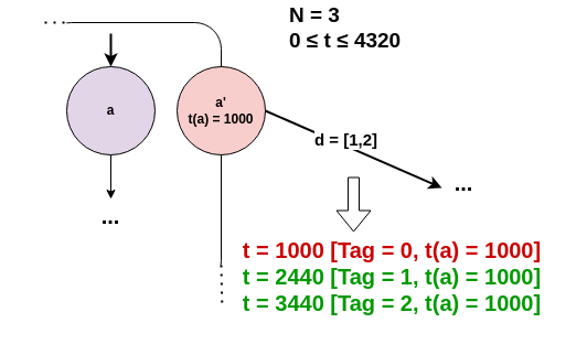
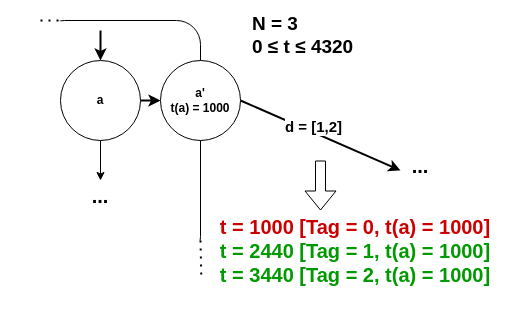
  <mxCell id="0" />
  <mxCell id="1" parent="0" />
  <mxCell id="2" value="" style="rounded=1;whiteSpace=wrap;html=1;movable=1;resizable=1;rotatable=1;deletable=1;editable=1;locked=0;connectable=1;" parent="1" vertex="1"><mxGeometry x="40" y="20" width="160" height="240" as="geometry" /></mxCell>
- <mxCell id="3" value="a'&lt;br&gt;t(a) = 1000" style="ellipse;whiteSpace=wrap;html=1;aspect=fixed;fontStyle=1;fillColor=#f8cecc;" parent="1" vertex="1"><mxGeometry x="160" y="60" width="80" height="80" as="geometry" /></mxCell>
+ <mxCell id="3" value="a'&lt;br&gt;t(a) = 1000" style="ellipse;whiteSpace=wrap;html=1;aspect=fixed;fontStyle=1" parent="1" vertex="1"><mxGeometry x="160" y="60" width="80" height="80" as="geometry" /></mxCell>
  <mxCell id="4" value="" style="rounded=0;whiteSpace=wrap;html=1;strokeColor=none;" parent="1" vertex="1"><mxGeometry x="20" y="20" width="40" height="240" as="geometry" /></mxCell>
  <mxCell id="5" value="" style="endArrow=none;dashed=1;html=1;dashPattern=1 3;strokeWidth=2;rounded=0;exitX=0.5;exitY=1;exitDx=0;exitDy=0;" parent="1" edge="1"><mxGeometry width="50" height="50" relative="1" as="geometry"><mxPoint x="40" y="20" as="sourcePoint" /><mxPoint x="60" y="20" as="targetPoint" /></mxGeometry></mxCell>
  <mxCell id="6" value="" style="endArrow=classic;html=1;rounded=0;entryX=0.5;entryY=0;entryDx=0;entryDy=0;strokeWidth=2;" parent="1" target="11" edge="1"><mxGeometry width="50" height="50" relative="1" as="geometry"><mxPoint x="100" y="30" as="sourcePoint" /><mxPoint x="100" y="50" as="targetPoint" /></mxGeometry></mxCell>
+ <mxCell id="7" value="" style="endArrow=classic;html=1;rounded=0;exitX=1;exitY=0.5;exitDx=0;exitDy=0;entryX=0;entryY=0.5;entryDx=0;entryDy=0;strokeWidth=2;" parent="1" source="11" target="3" edge="1"><mxGeometry width="50" height="50" relative="1" as="geometry"><mxPoint x="240" y="40" as="sourcePoint" /><mxPoint x="290" y="-10" as="targetPoint" /></mxGeometry></mxCell>
  <mxCell id="8" value="" style="endArrow=classic;html=1;rounded=0;exitX=1;exitY=0.5;exitDx=0;exitDy=0;strokeWidth=2;" parent="1" source="3" edge="1"><mxGeometry width="50" height="50" relative="1" as="geometry"><mxPoint x="250" y="100" as="sourcePoint" /><mxPoint x="400" y="170" as="targetPoint" /></mxGeometry></mxCell>
  <mxCell id="9" value="&lt;div style=&quot;font-size: 15px;&quot;&gt;d = [1,2]&amp;nbsp;&lt;/div&gt;" style="edgeLabel;html=1;align=left;verticalAlign=middle;resizable=0;points=[];fontSize=15;fontStyle=1" parent="8" vertex="1" connectable="0"><mxGeometry x="-0.069" relative="1" as="geometry"><mxPoint x="-31" y="-7" as="offset" /></mxGeometry></mxCell>
  <mxCell id="10" value="..." style="text;html=1;strokeColor=none;fillColor=none;align=center;verticalAlign=middle;whiteSpace=wrap;rounded=0;fontStyle=1;fontSize=20;" parent="1" vertex="1"><mxGeometry x="390" y="150" width="60" height="30" as="geometry" /></mxCell>
- <mxCell id="11" value="a" style="ellipse;whiteSpace=wrap;html=1;aspect=fixed;fontStyle=1;fillColor=#e1d5e7;" parent="1" vertex="1"><mxGeometry x="60" y="60" width="80" height="80" as="geometry" /></mxCell>
+ <mxCell id="11" value="a" style="ellipse;whiteSpace=wrap;html=1;aspect=fixed;fontStyle=1" parent="1" vertex="1"><mxGeometry x="60" y="60" width="80" height="80" as="geometry" /></mxCell>
  <mxCell id="12" value="" style="endArrow=classic;html=1;rounded=0;exitX=0.5;exitY=1;exitDx=0;exitDy=0;" parent="1" source="11" edge="1"><mxGeometry width="50" height="50" relative="1" as="geometry"><mxPoint x="250" y="210" as="sourcePoint" /><mxPoint x="100" y="180" as="targetPoint" /></mxGeometry></mxCell>
  <mxCell id="13" value="..." style="text;html=1;strokeColor=none;fillColor=none;align=center;verticalAlign=middle;whiteSpace=wrap;rounded=0;fontStyle=1;fontSize=20;" parent="1" vertex="1"><mxGeometry x="70" y="180" width="60" height="30" as="geometry" /></mxCell>
  <mxCell id="14" value="" style="rounded=0;whiteSpace=wrap;html=1;strokeColor=none;" parent="1" vertex="1"><mxGeometry x="50" y="240" width="150" height="60" as="geometry" /></mxCell>
  <mxCell id="15" value="" style="endArrow=none;dashed=1;html=1;dashPattern=1 3;strokeWidth=2;rounded=0;exitX=1.005;exitY=0.567;exitDx=0;exitDy=0;exitPerimeter=0;" parent="1" source="14" edge="1"><mxGeometry width="50" height="50" relative="1" as="geometry"><mxPoint x="150" y="290" as="sourcePoint" /><mxPoint x="200" y="240" as="targetPoint" /></mxGeometry></mxCell>
  <mxCell id="16" value="&lt;font color=&quot;#cc0000&quot;&gt;t = 1000 [Tag = 0, t(a) = 1000]&lt;/font&gt;&lt;br style=&quot;font-size: 20px;&quot;&gt;&lt;font color=&quot;#009900&quot;&gt;t = 2440 [Tag = 1, t(a) = 1000]&lt;/font&gt;&lt;br style=&quot;font-size: 20px;&quot;&gt;&lt;font color=&quot;#009900&quot;&gt;t = 3440 [Tag = 2, t(a) = 1000]&lt;/font&gt;" style="text;html=1;strokeColor=none;fillColor=none;align=center;verticalAlign=middle;whiteSpace=wrap;rounded=0;fontSize=20;fontStyle=1" parent="1" vertex="1"><mxGeometry x="210" y="220" width="290" height="60" as="geometry" /></mxCell>
  <mxCell id="17" value="" style="shape=flexArrow;endArrow=classic;html=1;rounded=0;" parent="1" edge="1"><mxGeometry width="50" height="50" relative="1" as="geometry"><mxPoint x="320" y="160" as="sourcePoint" /><mxPoint x="320" y="210" as="targetPoint" /></mxGeometry></mxCell>
- <mxCell id="18" value="&lt;b style=&quot;font-size: 19px;&quot;&gt;&lt;font style=&quot;font-size: 19px;&quot;&gt;&lt;span style=&quot;font-size: 19px;&quot;&gt;N = 3&amp;nbsp; &amp;nbsp; &amp;nbsp;&lt;/span&gt;&lt;br&gt;&lt;font style=&quot;font-size: 19px;&quot;&gt;0&amp;nbsp;&lt;/font&gt;&lt;/font&gt;&lt;/b&gt;&lt;font style=&quot;font-size: 19px;&quot;&gt;&lt;b&gt;≤&lt;font style=&quot;font-size: 19px;&quot;&gt;&amp;nbsp;t&amp;nbsp;&lt;/font&gt;≤&lt;font style=&quot;font-size: 19px;&quot;&gt;&amp;nbsp;4320&lt;/font&gt;&lt;/b&gt;&lt;/font&gt;" style="text;html=1;strokeColor=none;fillColor=none;align=left;verticalAlign=middle;whiteSpace=wrap;rounded=0;" parent="1" vertex="1"><mxGeometry x="260" y="10" width="260" height="30" as="geometry" /></mxCell>
+ <mxCell id="18" value="&lt;b style=&quot;font-size: 19px;&quot;&gt;&lt;font style=&quot;font-size: 19px;&quot;&gt;&lt;span style=&quot;font-size: 19px;&quot;&gt;N = 3&amp;nbsp; &amp;nbsp; &amp;nbsp;&lt;/span&gt;&lt;br&gt;&lt;font style=&quot;font-size: 19px;&quot;&gt;0&amp;nbsp;&lt;/font&gt;&lt;/font&gt;&lt;/b&gt;&lt;font style=&quot;font-size: 19px;&quot;&gt;&lt;b&gt;≤&lt;font style=&quot;font-size: 19px;&quot;&gt;&amp;nbsp;t&amp;nbsp;&lt;/font&gt;≤&lt;font style=&quot;font-size: 19px;&quot;&gt;&amp;nbsp;4320&lt;/font&gt;&lt;/b&gt;&lt;/font&gt;" style="text;html=1;strokeColor=none;fillColor=none;align=left;verticalAlign=middle;whiteSpace=wrap;rounded=0;" parent="1" vertex="1"><mxGeometry x="250" y="20" width="260" height="30" as="geometry" /></mxCell>
